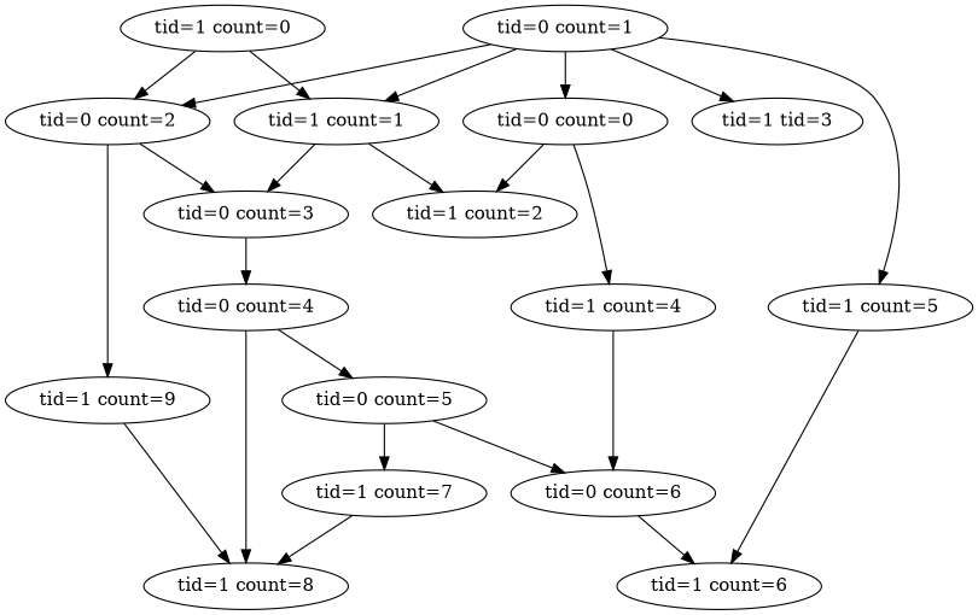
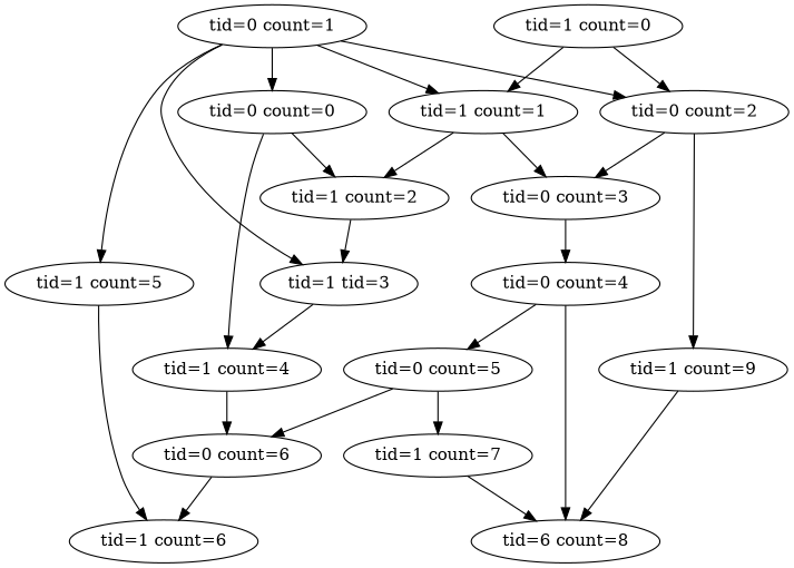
  digraph {
    node [count=0 is_write=0 start_addr=0 tid=1]
    n1 [label="tid=0 count=0" tid=0]
    n2 [count=2 label="tid=1 count=2"]
    n3 [count=4 label="tid=1 count=4"]
    n4 [count=1 label="tid=0 count=1" tid=0]
    n5 [count=2 label="tid=0 count=2" tid=0]
    n6 [count=1 label="tid=1 count=1"]
    n7 [count=3 label="tid=1 tid=3"]
    n8 [count=5 label="tid=1 count=5"]
    n9 [count=6 label="tid=0 count=6" tid=0]
    n10 [count=3 label="tid=0 count=3" tid=0]
    n11 [count=9 label="tid=1 count=9"]
    n12 [count=6 label="tid=1 count=6"]
    n13 [count=4 label="tid=0 count=4" tid=0]
-   n14 [count=8 label="tid=1 count=8"]
+   n14 [count=8 label="tid=6 count=8"]
    n15 [count=5 label="tid=0 count=5" tid=0]
    n16 [count=7 label="tid=1 count=7"]
    n17 [label="tid=1 count=0"]
    n1 -> n2
    n1 -> n3
+   n2 -> n7
    n3 -> n9
    n4 -> n1
    n4 -> n5
    n4 -> n6
    n4 -> n7
    n4 -> n8
    n5 -> n10
    n5 -> n11
    n6 -> n2
    n6 -> n10
+   n7 -> n3
    n8 -> n12
    n9 -> n12
    n10 -> n13
    n11 -> n14
    n13 -> n14
    n13 -> n15
    n15 -> n9
    n15 -> n16
    n16 -> n14
    n17 -> n5
    n17 -> n6
  }
